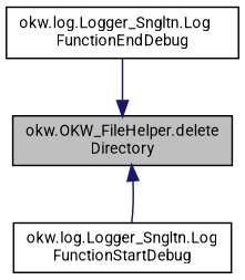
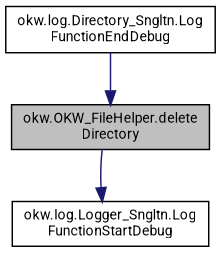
  digraph {
    fontname=Roboto
    rankdir=TB
    node [color=black fillcolor=white fontname=Roboto fontsize=10 shape=record style=filled]
    edge [color=midnightblue fontname=Roboto fontsize=10 labelfontname=Helvetica labelfontsize=10 style=solid]
    n1 [fillcolor=grey75 fontcolor=black height=0.2 label="okw.OKW_FileHelper.delete\lDirectory" width=0.4]
    n2 [height=0.2 label="okw.log.Logger_Sngltn.Log\lFunctionStartDebug" width=0.4]
-   n3 [height=0.2 label="okw.log.Logger_Sngltn.Log\lFunctionEndDebug" width=0.4]
-   n2 -> n1
+   n3 [height=0.2 label="okw.log.Directory_Sngltn.Log\lFunctionEndDebug" width=0.4]
+   n1 -> n2
    n3 -> n1
  }
